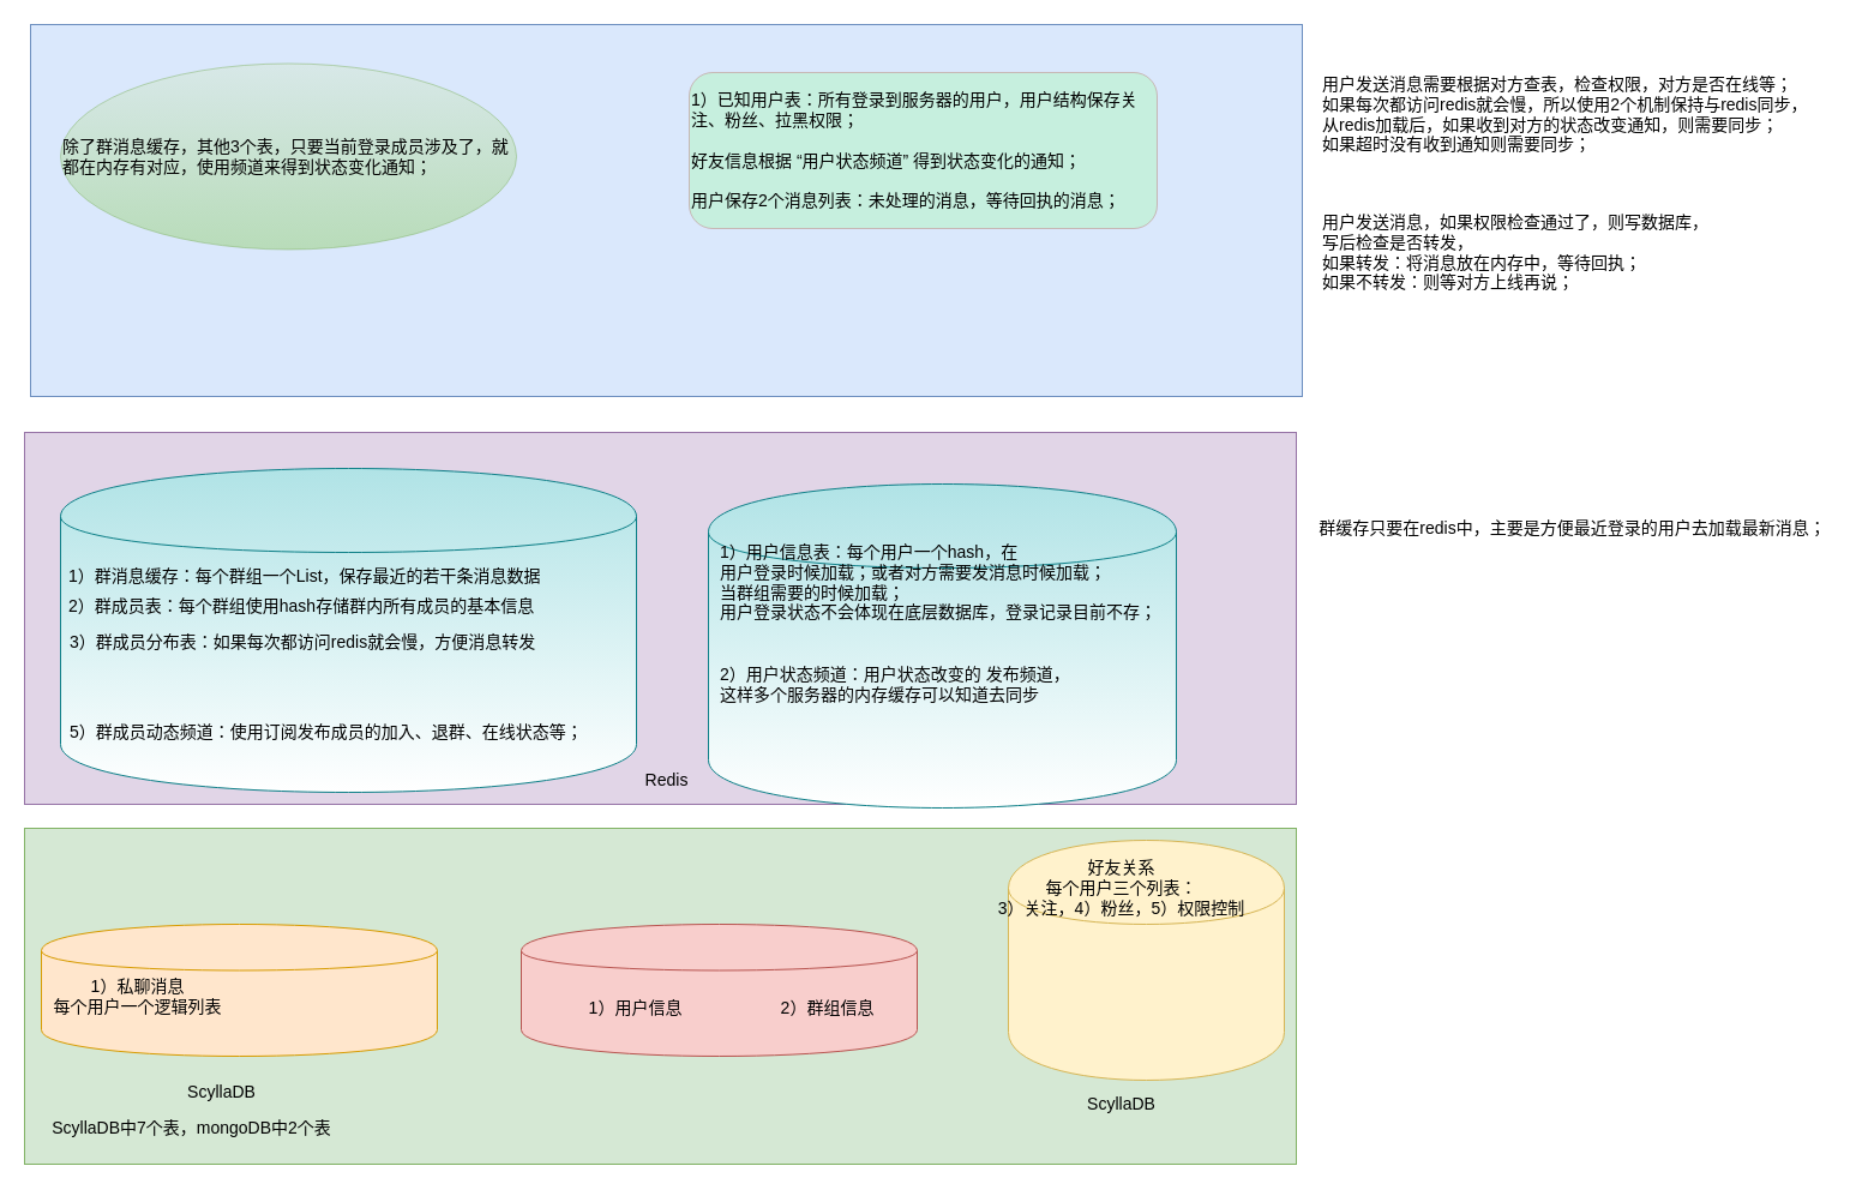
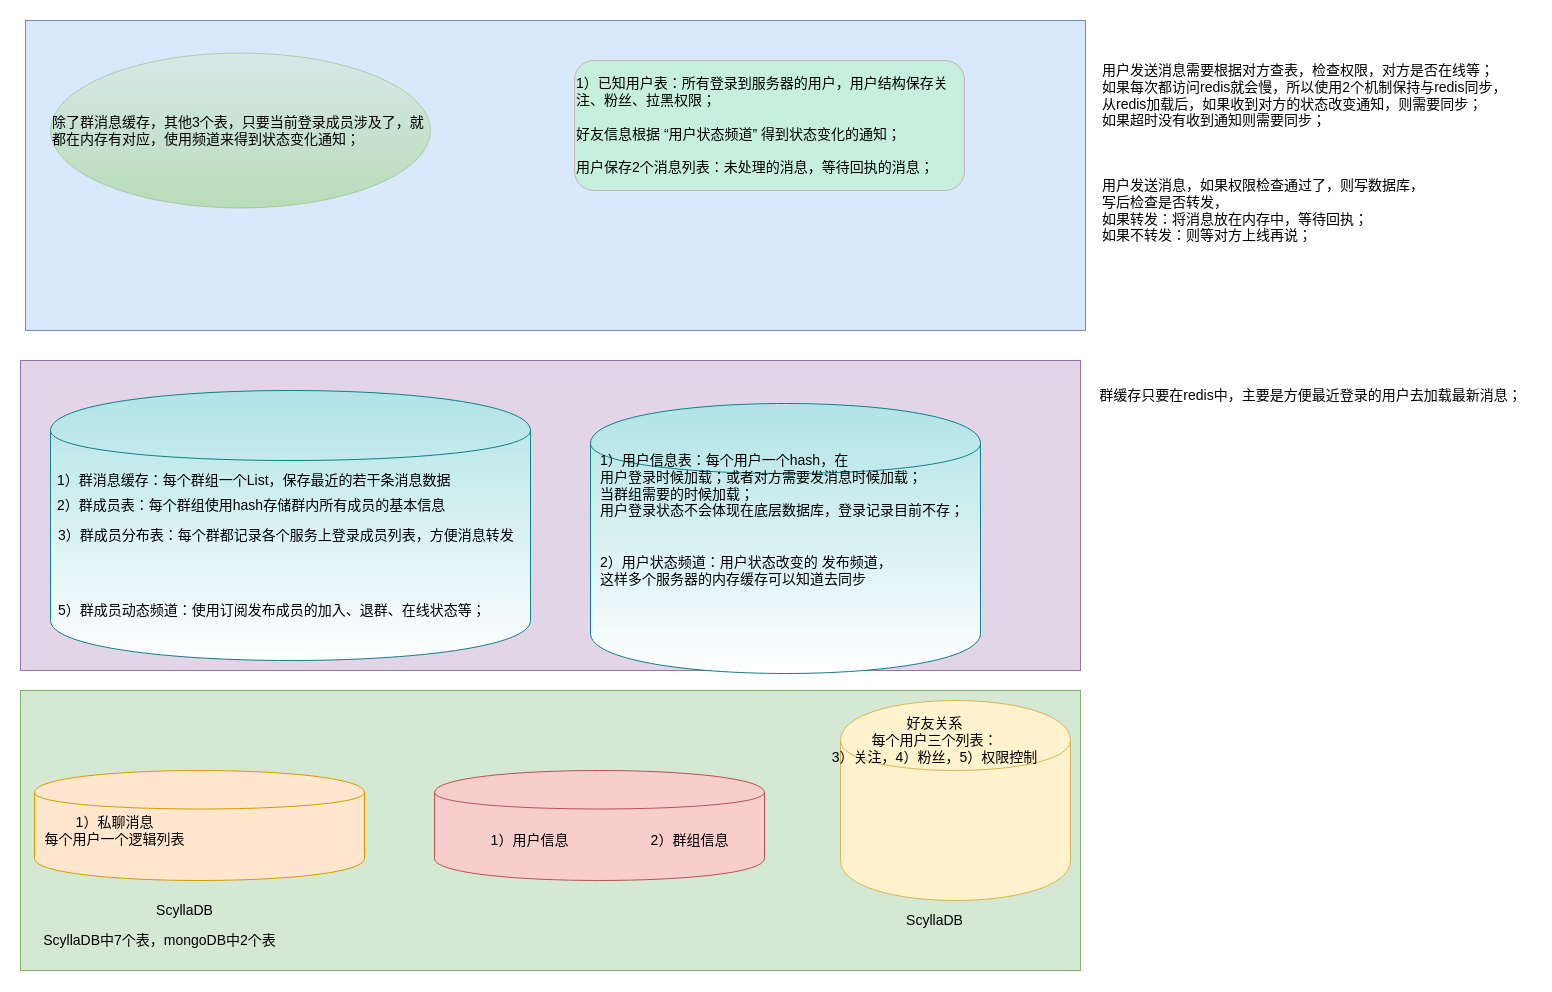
  <mxCell id="0" />
  <mxCell id="1" parent="0" />
  <mxCell id="2" value="" style="rounded=0;whiteSpace=wrap;html=1;fontSize=14;fillColor=#d5e8d4;strokeColor=#82b366;" parent="1" vertex="1"><mxGeometry x="20" y="690" width="1060" height="280" as="geometry" /></mxCell>
  <mxCell id="3" value="" style="shape=cylinder;whiteSpace=wrap;html=1;boundedLbl=1;backgroundOutline=1;fillColor=#ffe6cc;strokeColor=#d79b00;" parent="1" vertex="1"><mxGeometry x="34" y="770" width="330" height="110" as="geometry" /></mxCell>
  <mxCell id="4" value="" style="shape=cylinder;whiteSpace=wrap;html=1;boundedLbl=1;backgroundOutline=1;fillColor=#f8cecc;strokeColor=#b85450;" parent="1" vertex="1"><mxGeometry x="434" y="770" width="330" height="110" as="geometry" /></mxCell>
  <mxCell id="5" value="ScyllaDB&lt;br style=&quot;font-size: 14px;&quot;&gt;" style="text;html=1;resizable=0;autosize=1;align=center;verticalAlign=middle;points=[];fillColor=none;strokeColor=none;rounded=0;fontSize=14;" parent="1" vertex="1"><mxGeometry x="154" y="900" width="60" height="20" as="geometry" /></mxCell>
  <mxCell id="6" value="1）私聊消息&lt;br&gt;每个用户一个逻辑列表" style="text;html=1;resizable=0;autosize=1;align=center;verticalAlign=middle;points=[];fillColor=none;strokeColor=none;rounded=0;fontSize=14;" parent="1" vertex="1"><mxGeometry x="34" y="810" width="160" height="40" as="geometry" /></mxCell>
  <mxCell id="7" value="1）用户信息" style="text;html=1;resizable=0;autosize=1;align=center;verticalAlign=middle;points=[];fillColor=none;strokeColor=none;rounded=0;fontSize=14;" parent="1" vertex="1"><mxGeometry x="484" y="830" width="90" height="20" as="geometry" /></mxCell>
  <mxCell id="8" value="2）群组信息" style="text;html=1;resizable=0;autosize=1;align=center;verticalAlign=middle;points=[];fillColor=none;strokeColor=none;rounded=0;fontSize=14;" parent="1" vertex="1"><mxGeometry x="644" y="830" width="90" height="20" as="geometry" /></mxCell>
  <mxCell id="9" value="" style="shape=cylinder;whiteSpace=wrap;html=1;boundedLbl=1;backgroundOutline=1;fillColor=#fff2cc;strokeColor=#d6b656;" parent="1" vertex="1"><mxGeometry x="840" y="700" width="230" height="200" as="geometry" /></mxCell>
  <mxCell id="10" value="ScyllaDB&lt;br style=&quot;font-size: 14px;&quot;&gt;" style="text;html=1;resizable=0;autosize=1;align=center;verticalAlign=middle;points=[];fillColor=none;strokeColor=none;rounded=0;fontSize=14;" parent="1" vertex="1"><mxGeometry x="904" y="910" width="60" height="20" as="geometry" /></mxCell>
  <mxCell id="11" value="好友关系&lt;br&gt;每个用户三个列表：&lt;br&gt;3）关注，4）粉丝，5）权限控制" style="text;html=1;resizable=0;autosize=1;align=center;verticalAlign=middle;points=[];fillColor=none;strokeColor=none;rounded=0;fontSize=14;" parent="1" vertex="1"><mxGeometry x="824" y="710" width="220" height="60" as="geometry" /></mxCell>
  <mxCell id="12" value="" style="rounded=0;whiteSpace=wrap;html=1;fontSize=14;fillColor=#e1d5e7;strokeColor=#9673a6;" parent="1" vertex="1"><mxGeometry x="20" y="360" width="1060" height="310" as="geometry" /></mxCell>
  <mxCell id="13" value="" style="rounded=0;whiteSpace=wrap;html=1;fontSize=14;fillColor=#dae8fc;strokeColor=#6c8ebf;" parent="1" vertex="1"><mxGeometry x="25" y="20" width="1060" height="310" as="geometry" /></mxCell>
  <mxCell id="14" value="" style="shape=cylinder;whiteSpace=wrap;html=1;boundedLbl=1;backgroundOutline=1;fontSize=14;fillColor=#b0e3e6;strokeColor=#0e8088;gradientColor=#ffffff;" parent="1" vertex="1"><mxGeometry x="50" y="390" width="480" height="270" as="geometry" /></mxCell>
- <mxCell id="15" value="Redis" style="text;html=1;resizable=0;autosize=1;align=center;verticalAlign=middle;points=[];fillColor=none;strokeColor=none;rounded=0;fontSize=14;" parent="1" vertex="1"><mxGeometry x="530" y="640" width="50" height="20" as="geometry" /></mxCell>
  <mxCell id="16" value="1）群消息缓存：每个群组一个List，保存最近的若干条消息数据" style="text;html=1;resizable=0;autosize=1;align=left;verticalAlign=middle;points=[];fillColor=none;strokeColor=none;rounded=0;fontSize=14;" parent="1" vertex="1"><mxGeometry x="55" y="470" width="410" height="20" as="geometry" /></mxCell>
  <mxCell id="17" value="" style="shape=cylinder;whiteSpace=wrap;html=1;boundedLbl=1;backgroundOutline=1;fontSize=14;fillColor=#b0e3e6;strokeColor=#0e8088;gradientColor=#ffffff;" parent="1" vertex="1"><mxGeometry x="590" y="403" width="390" height="270" as="geometry" /></mxCell>
  <mxCell id="18" value="2）用户状态频道：用户状态改变的 发布频道，&lt;br&gt;这样多个服务器的内存缓存可以知道去同步" style="text;html=1;resizable=0;autosize=1;align=left;verticalAlign=middle;points=[];fillColor=none;strokeColor=none;rounded=0;fontSize=14;" parent="1" vertex="1"><mxGeometry x="597.5" y="545" width="320" height="50" as="geometry" /></mxCell>
  <mxCell id="19" value="1）已知用户表：所有登录到服务器的用户，用户结构保存关注、粉丝、拉黑权限；&lt;br&gt;&lt;br&gt;好友信息根据 “用户状态频道” 得到状态变化的通知；&lt;br&gt;&lt;br&gt;用户保存2个消息列表：未处理的消息，等待回执的消息；" style="rounded=1;whiteSpace=wrap;html=1;fontSize=14;align=left;fillColor=#99FF99;strokeColor=#ae4132;gradientColor=none;opacity=30;" parent="1" vertex="1"><mxGeometry x="574" y="60" width="390" height="130" as="geometry" /></mxCell>
  <mxCell id="20" value="除了群消息缓存，其他3个表，只要当前登录成员涉及了，就都在内存有对应，使用频道来得到状态变化通知；" style="ellipse;whiteSpace=wrap;html=1;gradientColor=#97d077;fontSize=14;align=left;fillColor=#d5e8d4;strokeColor=#82b366;opacity=50;verticalAlign=middle;" parent="1" vertex="1"><mxGeometry x="50" y="52.5" width="380" height="155" as="geometry" /></mxCell>
  <mxCell id="21" value="2）群成员表：每个群组使用hash存储群内所有成员的基本信息" style="text;html=1;resizable=0;autosize=1;align=left;verticalAlign=middle;points=[];fillColor=none;strokeColor=none;rounded=0;fontSize=14;" parent="1" vertex="1"><mxGeometry x="55" y="490" width="410" height="30" as="geometry" /></mxCell>
  <mxCell id="22" value="ScyllaDB中7个表，mongoDB中2个表" style="text;html=1;resizable=0;autosize=1;align=center;verticalAlign=middle;points=[];fillColor=none;strokeColor=none;rounded=0;fontSize=14;" parent="1" vertex="1"><mxGeometry x="34" y="930" width="250" height="20" as="geometry" /></mxCell>
- <mxCell id="23" value="3）群成员分布表：如果每次都访问redis就会慢，方便消息转发" style="text;html=1;resizable=0;autosize=1;align=left;verticalAlign=middle;points=[];fillColor=none;strokeColor=none;rounded=0;fontSize=14;" parent="1" vertex="1"><mxGeometry x="56" y="520" width="480" height="30" as="geometry" /></mxCell>
+ <mxCell id="23" value="3）群成员分布表：每个群都记录各个服务上登录成员列表，方便消息转发" style="text;html=1;resizable=0;autosize=1;align=left;verticalAlign=middle;points=[];fillColor=none;strokeColor=none;rounded=0;fontSize=14;" parent="1" vertex="1"><mxGeometry x="56" y="520" width="480" height="30" as="geometry" /></mxCell>
  <mxCell id="24" value="5）群成员动态频道：使用订阅发布成员的加入、退群、在线状态等；" style="text;html=1;resizable=0;autosize=1;align=left;verticalAlign=middle;points=[];fillColor=none;strokeColor=none;rounded=0;fontSize=14;" parent="1" vertex="1"><mxGeometry x="56" y="600" width="440" height="20" as="geometry" /></mxCell>
  <mxCell id="25" value="1）用户信息表：每个用户一个hash，在&lt;br&gt;用户登录时候加载；或者对方需要发消息时候加载；&lt;br&gt;当群组需要的时候加载；&lt;br&gt;用户登录状态不会体现在底层数据库，登录记录目前不存；" style="text;html=1;resizable=0;autosize=1;align=left;verticalAlign=middle;points=[];fillColor=none;strokeColor=none;rounded=0;fontSize=14;" parent="1" vertex="1"><mxGeometry x="597.5" y="445" width="390" height="80" as="geometry" /></mxCell>
  <mxCell id="26" value="用户发送消息需要根据对方查表，检查权限，对方是否在线等；&lt;br&gt;如果每次都访问redis就会慢，所以使用2个机制保持与redis同步，&lt;br&gt;从redis加载后，如果收到对方的状态改变通知，则需要同步；&lt;br&gt;如果超时没有收到通知则需要同步；" style="text;html=1;resizable=0;autosize=1;align=left;verticalAlign=middle;points=[];fillColor=none;strokeColor=none;rounded=0;fontSize=14;opacity=30;" parent="1" vertex="1"><mxGeometry x="1100" y="60" width="420" height="70" as="geometry" /></mxCell>
- <mxCell id="27" value="群缓存只要在redis中，主要是方便最近登录的用户去加载最新消息；&lt;br&gt;" style="text;html=1;resizable=0;autosize=1;align=center;verticalAlign=middle;points=[];fillColor=none;strokeColor=none;rounded=0;fontSize=14;opacity=30;" parent="1" vertex="1"><mxGeometry x="1090" y="430" width="440" height="20" as="geometry" /></mxCell>
+ <mxCell id="27" value="群缓存只要在redis中，主要是方便最近登录的用户去加载最新消息；&lt;br&gt;" style="text;html=1;resizable=0;autosize=1;align=center;verticalAlign=middle;points=[];fillColor=none;strokeColor=none;rounded=0;fontSize=14;opacity=30;" parent="1" vertex="1"><mxGeometry x="1090" y="385" width="440" height="20" as="geometry" /></mxCell>
  <mxCell id="28" value="用户发送消息，如果权限检查通过了，则写数据库，&lt;br&gt;写后检查是否转发，&lt;br&gt;如果转发：将消息放在内存中，等待回执；&lt;br&gt;如果不转发：则等对方上线再说；" style="text;html=1;resizable=0;autosize=1;align=left;verticalAlign=middle;points=[];fillColor=none;strokeColor=none;rounded=0;fontSize=14;opacity=30;" parent="1" vertex="1"><mxGeometry x="1100" y="175" width="340" height="70" as="geometry" /></mxCell>
